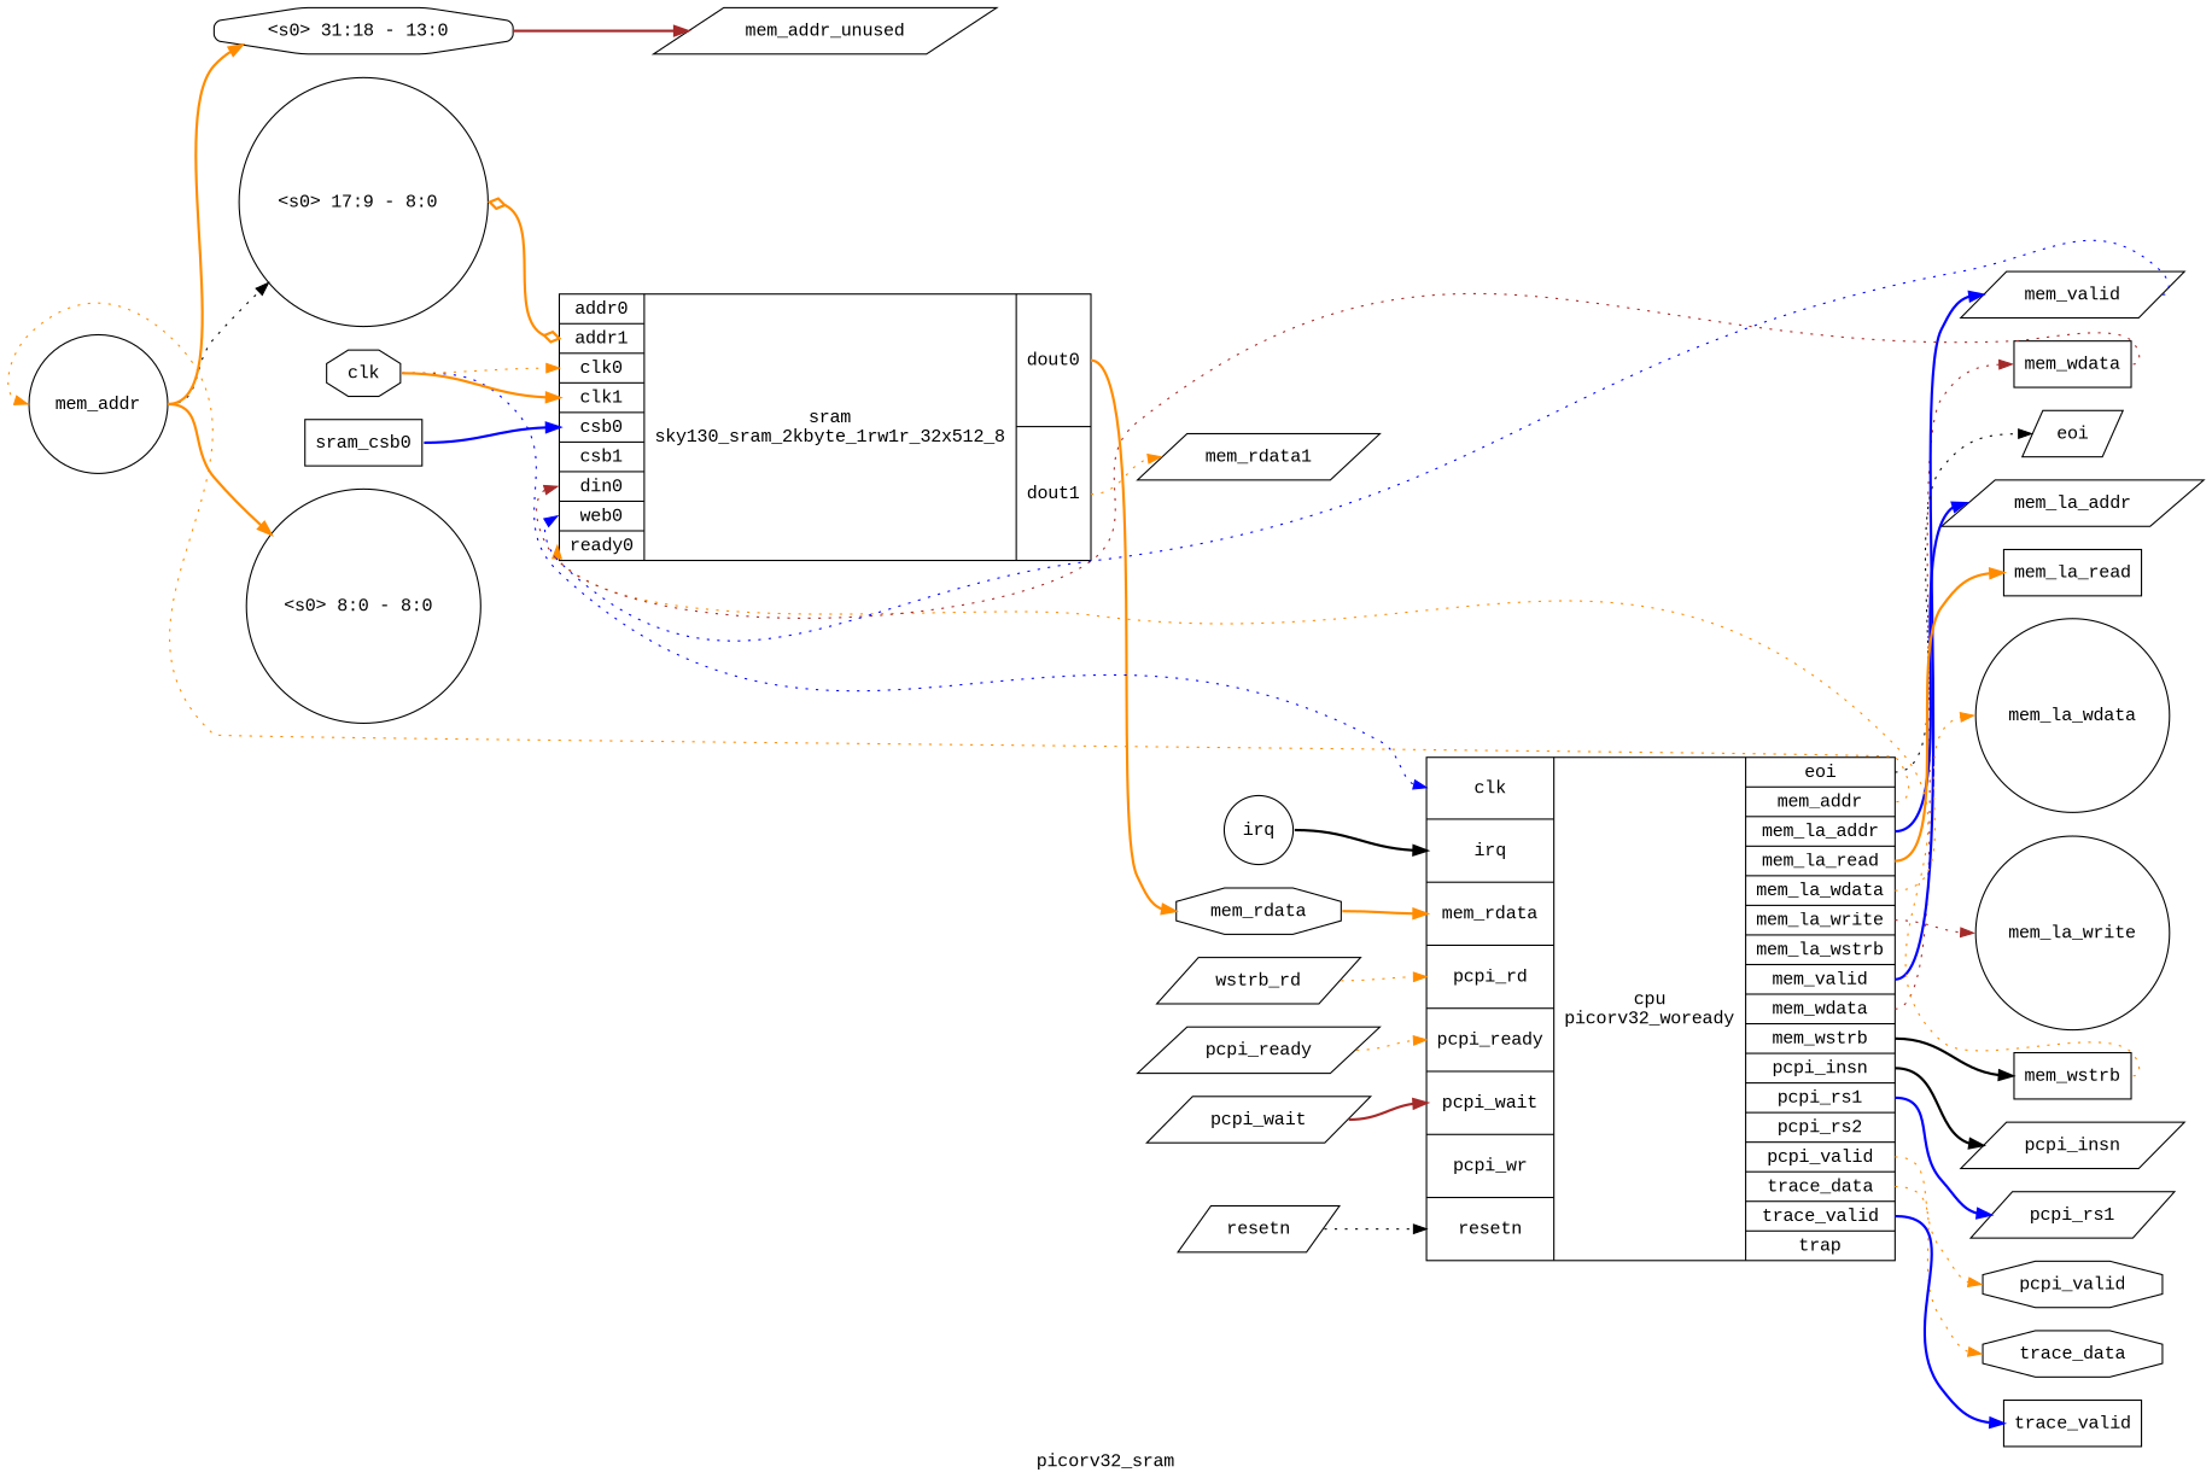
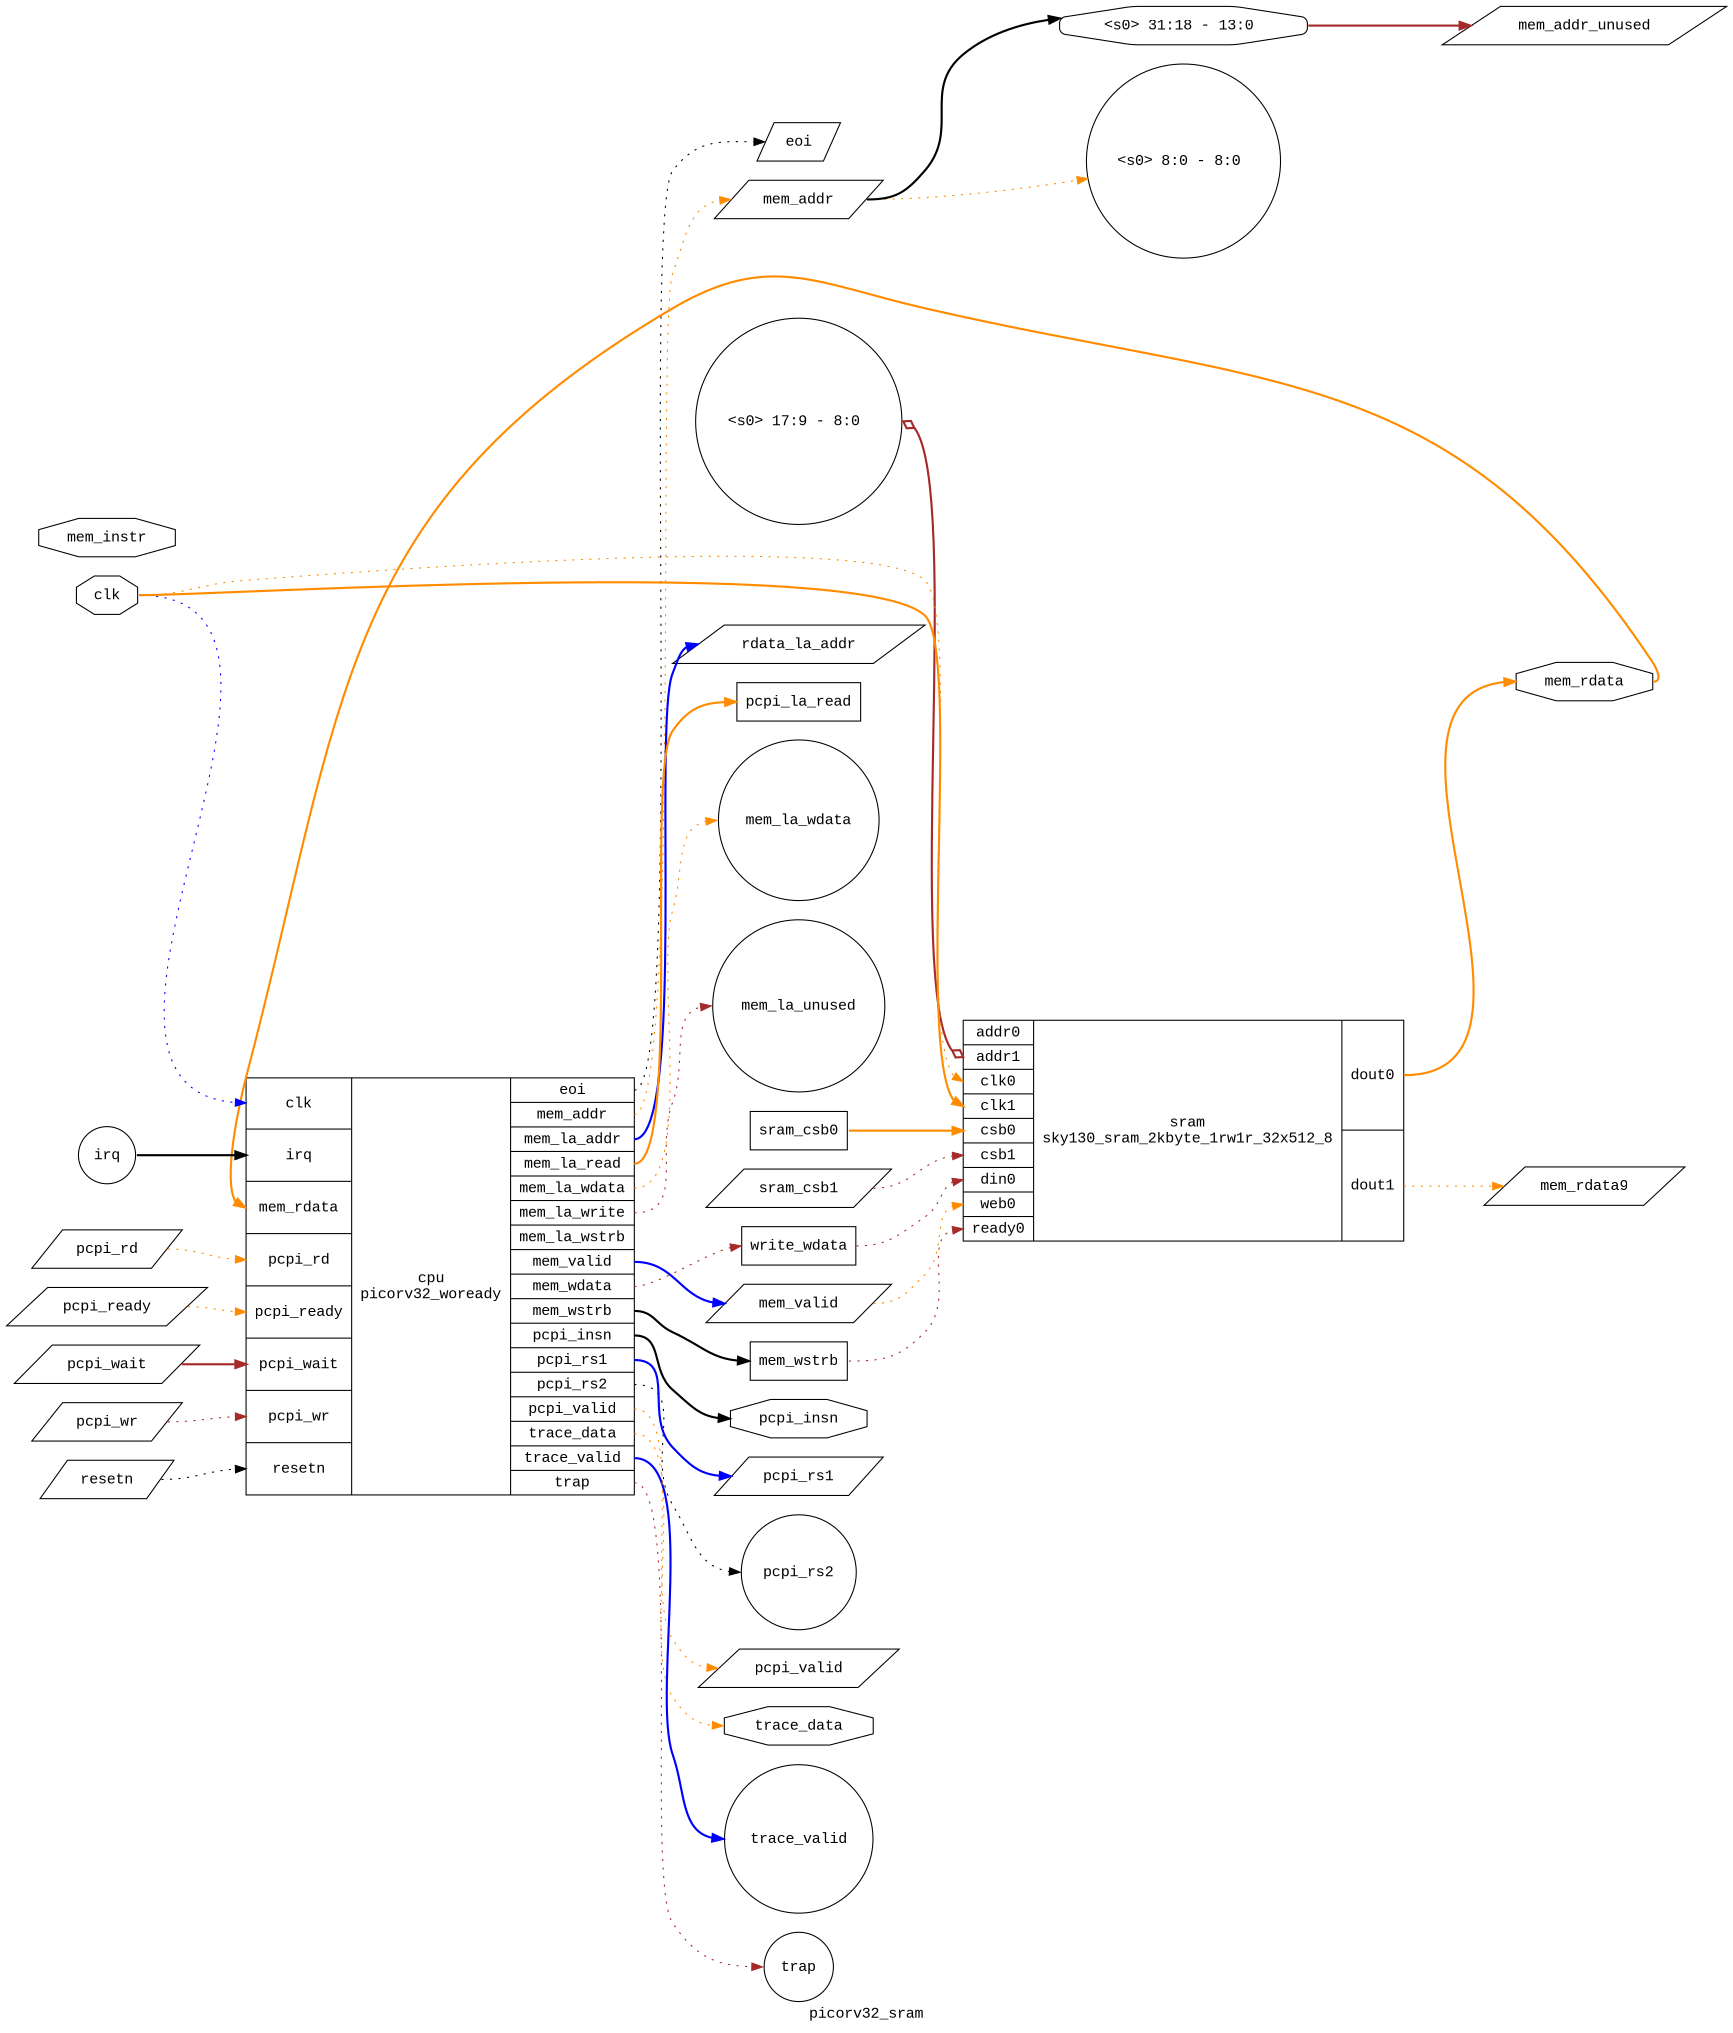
  digraph {
    fontname="Liberation Mono"
    label=picorv32_sram
    rankdir=LR
    remincross=true
    node [color=black fontcolor=black fontname="Liberation Mono" shape=parallelogram]
    edge [color=darkorange fontname="Liberation Mono" headport=w style=dotted tailport=e]
    n1 [label=mem_addr_unused]
    n2 [label=mem_rdata shape=octagon]
    n3 [label="{{<p30> clk|<p10> irq|<p2> mem_rdata|<p13> pcpi_rd|<p11> pcpi_ready|<p12> pcpi_wait|<p14> pcpi_wr|<p29> resetn}|cpu\npicorv32_woready|{<p9> eoi|<p5> mem_addr|<p23> mem_la_addr|<p25> mem_la_read|<p22> mem_la_wdata|<p24> mem_la_write|<p21> mem_la_wstrb|<p6> mem_valid|<p4> mem_wdata|<p3> mem_wstrb|<p17> pcpi_insn|<p16> pcpi_rs1|<p15> pcpi_rs2|<p18> pcpi_valid|<p7> trace_data|<p8> trace_valid|<p28> trap}}" shape=record color="" fontcolor=""]
    n4 [label=mem_wstrb shape=box]
-   n5 [label=mem_wdata shape=box]
-   n6 [label=mem_addr shape=circle]
+   n5 [label=write_wdata shape=box]
+   n6 [label=mem_addr]
    n7 [label=mem_valid]
    n8 [label=trace_data shape=octagon]
-   n9 [label=trace_valid shape=box]
+   n9 [label=trace_valid shape=circle]
    n10 [label=eoi]
+   n11 [label=pcpi_rs2 shape=circle]
    n12 [label=pcpi_rs1]
-   n13 [label=pcpi_insn]
-   n14 [label=pcpi_valid shape=octagon]
+   n13 [label=pcpi_insn shape=octagon]
+   n14 [label=pcpi_valid]
    n15 [label=mem_la_wdata shape=circle]
-   n16 [label=mem_la_addr]
-   n17 [label=mem_la_write shape=circle]
-   n18 [label=mem_la_read shape=box]
+   n16 [label=rdata_la_addr]
+   n17 [label=mem_la_unused shape=circle]
+   n18 [label=pcpi_la_read shape=box]
+   n19 [label=trap shape=circle]
    n20 [label="{{<p32> addr0|<p33> addr1|<p34> clk0|<p35> clk1|<p36> csb0|<p37> csb1|<p38> din0|<p39> web0|<p40> ready0}|sram\nsky130_sram_2kbyte_1rw1r_32x512_8|{<p41> dout0|<p42> dout1}}" shape=record color="" fontcolor=""]
-   n21 [label=mem_rdata1]
+   n21 [label=mem_rdata9]
    n22 [label="<s0> 17:9 - 8:0 " shape=circle style=rounded color="" fontcolor=""]
    n23 [label="<s0> 8:0 - 8:0 " shape=circle style=rounded color="" fontcolor=""]
    n24 [label="<s0> 31:18 - 13:0 " shape=octagon style=rounded color="" fontcolor=""]
    n25 [label=irq shape=circle]
    n26 [label=pcpi_ready]
    n27 [label=pcpi_wait]
-   n28 [label=wstrb_rd]
+   n28 [label=pcpi_rd]
+   n29 [label=pcpi_wr]
+   n30 [label=mem_instr shape=octagon]
+   n31 [label=sram_csb1]
    n32 [label=sram_csb0 shape=box]
    n33 [label=resetn]
    n34 [label=clk shape=octagon]
    n2 -> n3 [headport="p2:w" style=bold]
    n3 -> n4 [color=black style=bold tailport="p3:e"]
    n3 -> n5 [color=brown tailport="p4:e"]
    n3 -> n6 [tailport="p5:e"]
    n3 -> n7 [color=blue style=bold tailport="p6:e"]
    n3 -> n8 [tailport="p7:e"]
    n3 -> n9 [color=blue style=bold tailport="p8:e"]
    n3 -> n10 [color=black tailport="p9:e"]
+   n3 -> n11 [color=black tailport="p15:e"]
    n3 -> n12 [color=blue style=bold tailport="p16:e"]
    n3 -> n13 [color=black style=bold tailport="p17:e"]
    n3 -> n14 [tailport="p18:e"]
    n3 -> n15 [tailport="p22:e"]
    n3 -> n16 [color=blue style=bold tailport="p23:e"]
    n3 -> n17 [color=brown tailport="p24:e"]
    n3 -> n18 [style=bold tailport="p25:e"]
-   n4 -> n20 [headport="p40:w"]
+   n3 -> n19 [color=brown tailport="p28:e"]
+   n4 -> n20 [color=brown headport="p40:w"]
    n5 -> n20 [color=brown headport="p38:w"]
-   n6 -> n22 [color=black headport="s0:w"]
-   n6 -> n23 [headport="s0:w" style=bold]
-   n6 -> n24 [headport="s0:w" style=bold]
-   n7 -> n20 [color=blue headport="p39:w"]
+   n6 -> n23 [headport="s0:w"]
+   n6 -> n24 [color=black headport="s0:w" style=bold]
+   n7 -> n20 [headport="p39:w"]
    n20 -> n2 [style=bold tailport="p41:e"]
    n20 -> n21 [tailport="p42:e"]
-   n22 -> n20 [arrowhead=odiamond arrowtail=odiamond dir=both headport="p33:w" style=bold]
+   n22 -> n20 [arrowhead=odiamond arrowtail=odiamond color=brown dir=both headport="p33:w" style=bold]
    n24 -> n1 [color=brown style=bold]
    n25 -> n3 [color=black headport="p10:w" style=bold]
    n26 -> n3 [headport="p11:w"]
    n27 -> n3 [color=brown headport="p12:w" style=bold]
    n28 -> n3 [headport="p13:w"]
-   n32 -> n20 [color=blue headport="p36:w" style=bold]
+   n29 -> n3 [color=brown headport="p14:w"]
+   n31 -> n20 [color=brown headport="p37:w"]
+   n32 -> n20 [headport="p36:w" style=bold]
    n33 -> n3 [color=black headport="p29:w"]
    n34 -> n3 [color=blue headport="p30:w"]
    n34 -> n20 [headport="p34:w"]
    n34 -> n20 [headport="p35:w" style=bold]
  }
